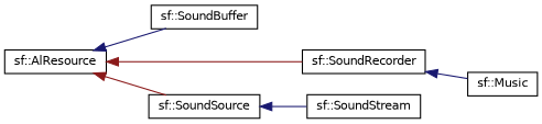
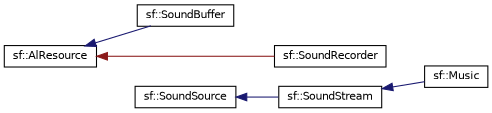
  digraph {
    rankdir=LR
    node [color=black fillcolor=white fontname=Helvetica fontsize=10 shape=record style=filled]
    edge [color=midnightblue dir=back fontname=Helvetica fontsize=10 labelfontname=Helvetica labelfontsize=10 style=solid]
    n1 [height=0.2 label="sf::AlResource" width=0.4]
    n2 [height=0.2 label="sf::SoundBuffer" width=0.4]
    n3 [height=0.2 label="sf::SoundRecorder" width=0.4]
    n4 [height=0.2 label="sf::SoundSource" width=0.4]
    n5 [height=0.2 label="sf::SoundStream" width=0.4]
    n6 [height=0.2 label="sf::Music" width=0.4]
    n1 -> n2
    n1 -> n3 [color=firebrick4]
-   n1 -> n4 [color=firebrick4]
    n4 -> n5
-   n3 -> n6
+   n5 -> n6
  }
